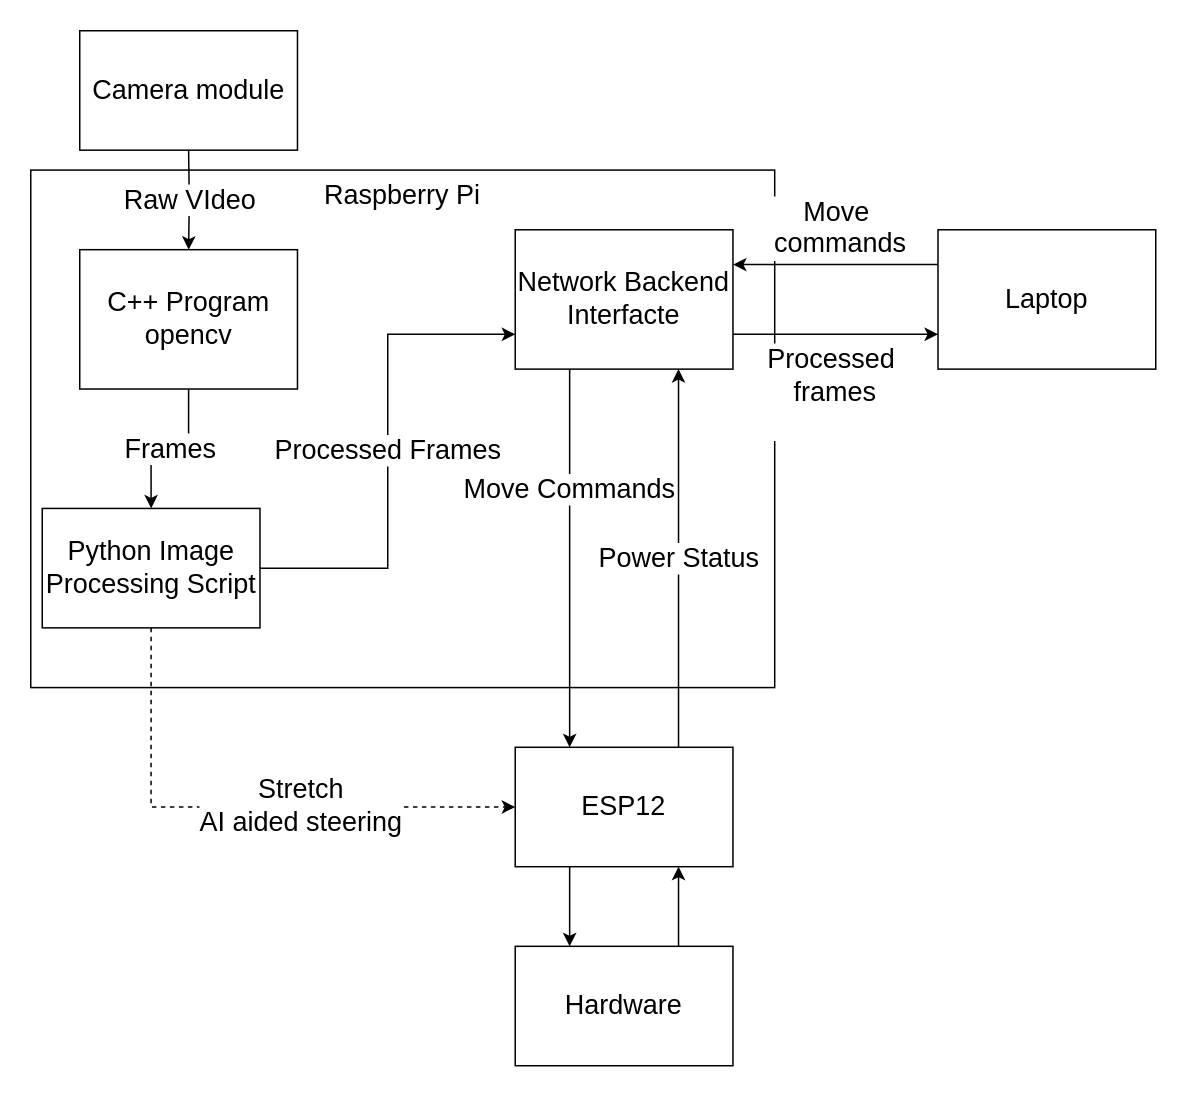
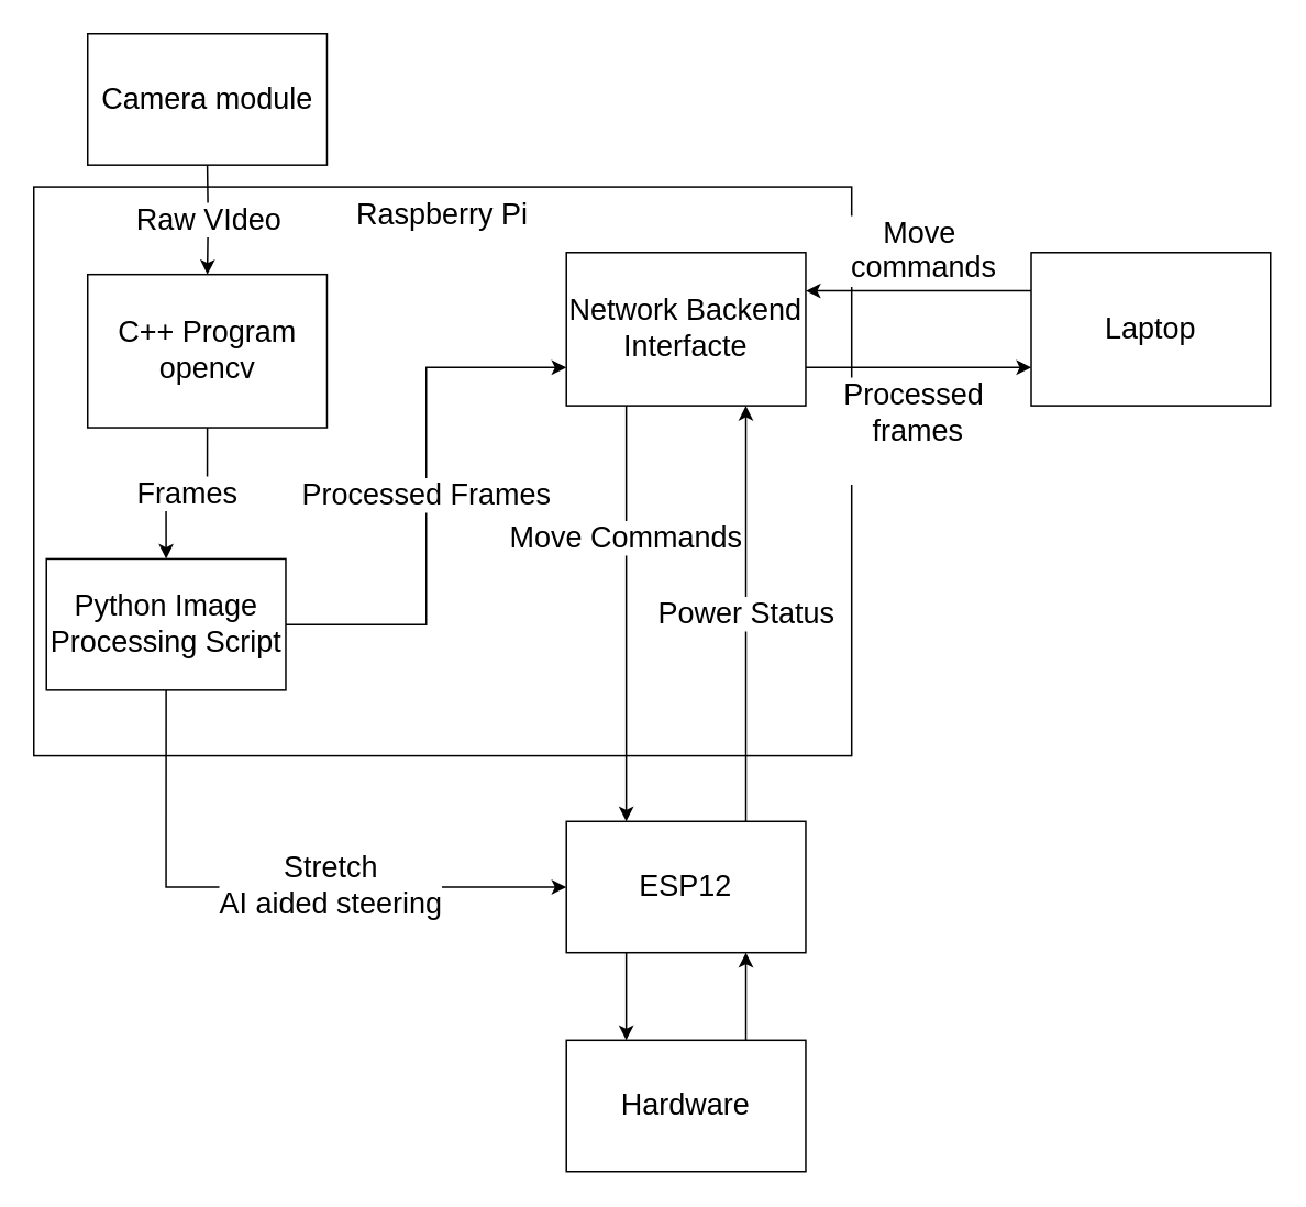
  <mxCell id="0" />
  <mxCell id="1" parent="0" />
  <mxCell id="2" value="Raspberry Pi" style="rounded=0;whiteSpace=wrap;html=1;align=center;labelPosition=center;verticalLabelPosition=middle;verticalAlign=top;fillColor=none;fontSize=18;" parent="1" vertex="1"><mxGeometry x="20" y="112.885" width="495.968" height="345" as="geometry" /></mxCell>
  <mxCell id="3" value="Raw VIdeo" style="edgeStyle=orthogonalEdgeStyle;rounded=0;orthogonalLoop=1;jettySize=auto;html=1;exitX=0.5;exitY=1;exitDx=0;exitDy=0;entryX=0.5;entryY=0;entryDx=0;entryDy=0;fontSize=18;verticalAlign=middle;" parent="1" target="11" edge="1"><mxGeometry relative="1" as="geometry"><mxPoint x="125.242" y="99.615" as="sourcePoint" /></mxGeometry></mxCell>
  <mxCell id="4" value="Camera module" style="whiteSpace=wrap;html=1;fontSize=18;verticalAlign=middle;" parent="1" vertex="1"><mxGeometry x="52.661" y="20" width="145.161" height="79.615" as="geometry" /></mxCell>
  <mxCell id="5" value="Power Status" style="edgeStyle=orthogonalEdgeStyle;rounded=0;orthogonalLoop=1;jettySize=auto;html=1;exitX=0.75;exitY=0;exitDx=0;exitDy=0;entryX=0.75;entryY=1;entryDx=0;entryDy=0;fontSize=18;verticalAlign=middle;" parent="1" source="7" target="14" edge="1"><mxGeometry relative="1" as="geometry" /></mxCell>
  <mxCell id="6" style="edgeStyle=orthogonalEdgeStyle;rounded=0;orthogonalLoop=1;jettySize=auto;html=1;exitX=0.25;exitY=1;exitDx=0;exitDy=0;entryX=0.25;entryY=0;entryDx=0;entryDy=0;fontSize=18;verticalAlign=middle;" parent="1" source="7" target="19" edge="1"><mxGeometry relative="1" as="geometry" /></mxCell>
  <mxCell id="7" value="ESP12" style="whiteSpace=wrap;html=1;fontSize=18;verticalAlign=middle;" parent="1" vertex="1"><mxGeometry x="342.984" y="497.692" width="145.161" height="79.615" as="geometry" /></mxCell>
  <mxCell id="8" value="Move&lt;div style=&quot;font-size: 18px;&quot;&gt;&amp;nbsp;commands&lt;/div&gt;" style="edgeStyle=orthogonalEdgeStyle;rounded=0;orthogonalLoop=1;jettySize=auto;html=1;exitX=0;exitY=0.25;exitDx=0;exitDy=0;entryX=1;entryY=0.25;entryDx=0;entryDy=0;fontSize=18;verticalAlign=bottom;" parent="1" source="9" target="14" edge="1"><mxGeometry relative="1" as="geometry" /></mxCell>
  <mxCell id="9" value="Laptop" style="whiteSpace=wrap;html=1;fontSize=18;verticalAlign=middle;" parent="1" vertex="1"><mxGeometry x="624.839" y="152.692" width="145.161" height="92.885" as="geometry" /></mxCell>
  <mxCell id="10" value="Frames" style="edgeStyle=orthogonalEdgeStyle;rounded=0;orthogonalLoop=1;jettySize=auto;html=1;exitX=0.5;exitY=1;exitDx=0;exitDy=0;entryX=0.5;entryY=0;entryDx=0;entryDy=0;fontSize=18;verticalAlign=middle;" parent="1" source="11" target="17" edge="1"><mxGeometry relative="1" as="geometry" /></mxCell>
  <mxCell id="11" value="C++ Program&lt;div style=&quot;font-size: 18px;&quot;&gt;opencv&lt;/div&gt;" style="whiteSpace=wrap;html=1;fontSize=18;verticalAlign=middle;" parent="1" vertex="1"><mxGeometry x="52.661" y="165.962" width="145.161" height="92.885" as="geometry" /></mxCell>
  <mxCell id="12" value="Move Commands" style="edgeStyle=orthogonalEdgeStyle;rounded=0;orthogonalLoop=1;jettySize=auto;html=1;exitX=0.25;exitY=1;exitDx=0;exitDy=0;entryX=0.25;entryY=0;entryDx=0;entryDy=0;fontSize=18;verticalAlign=middle;" parent="1" source="14" target="7" edge="1"><mxGeometry x="-0.368" relative="1" as="geometry"><mxPoint as="offset" /></mxGeometry></mxCell>
  <mxCell id="13" value="Processed&amp;nbsp;&lt;div style=&quot;font-size: 18px;&quot;&gt;frames&lt;div style=&quot;font-size: 18px;&quot;&gt;&lt;br style=&quot;font-size: 18px;&quot;&gt;&lt;/div&gt;&lt;/div&gt;" style="edgeStyle=orthogonalEdgeStyle;rounded=0;orthogonalLoop=1;jettySize=auto;html=1;exitX=1;exitY=0.75;exitDx=0;exitDy=0;entryX=0;entryY=0.75;entryDx=0;entryDy=0;fontSize=18;verticalAlign=top;" parent="1" source="14" target="9" edge="1"><mxGeometry relative="1" as="geometry" /></mxCell>
  <mxCell id="14" value="Network Backend Interfacte" style="whiteSpace=wrap;html=1;fontSize=18;verticalAlign=middle;" parent="1" vertex="1"><mxGeometry x="342.984" y="152.692" width="145.161" height="92.885" as="geometry" /></mxCell>
  <mxCell id="15" value="Processed Frames" style="edgeStyle=orthogonalEdgeStyle;rounded=0;orthogonalLoop=1;jettySize=auto;html=1;exitX=1;exitY=0.5;exitDx=0;exitDy=0;entryX=0;entryY=0.75;entryDx=0;entryDy=0;fontSize=18;verticalAlign=middle;" parent="1" source="17" target="14" edge="1"><mxGeometry relative="1" as="geometry" /></mxCell>
- <mxCell id="16" value="Stretch&lt;div style=&quot;font-size: 18px;&quot;&gt;AI aided steering&lt;/div&gt;" style="edgeStyle=orthogonalEdgeStyle;rounded=0;orthogonalLoop=1;jettySize=auto;html=1;exitX=0.5;exitY=1;exitDx=0;exitDy=0;entryX=0;entryY=0.5;entryDx=0;entryDy=0;dashed=1;fontSize=18;verticalAlign=middle;" parent="1" source="17" target="7" edge="1"><mxGeometry x="0.212" relative="1" as="geometry"><mxPoint as="offset" /></mxGeometry></mxCell>
+ <mxCell id="16" value="Stretch&lt;div style=&quot;font-size: 18px;&quot;&gt;AI aided steering&lt;/div&gt;" style="edgeStyle=orthogonalEdgeStyle;rounded=0;orthogonalLoop=1;jettySize=auto;html=1;exitX=0.5;exitY=1;exitDx=0;exitDy=0;entryX=0;entryY=0.5;entryDx=0;entryDy=0;dashed=0;fontSize=18;verticalAlign=middle;" parent="1" source="17" target="7" edge="1"><mxGeometry x="0.212" relative="1" as="geometry"><mxPoint as="offset" /></mxGeometry></mxCell>
  <mxCell id="17" value="Python Image&lt;div style=&quot;font-size: 18px;&quot;&gt;Processing Script&lt;/div&gt;" style="whiteSpace=wrap;html=1;fontSize=18;verticalAlign=middle;" parent="1" vertex="1"><mxGeometry x="27.661" y="338.462" width="145.161" height="79.615" as="geometry" /></mxCell>
  <mxCell id="18" style="edgeStyle=orthogonalEdgeStyle;rounded=0;orthogonalLoop=1;jettySize=auto;html=1;exitX=0.75;exitY=0;exitDx=0;exitDy=0;entryX=0.75;entryY=1;entryDx=0;entryDy=0;fontSize=18;verticalAlign=middle;" parent="1" source="19" target="7" edge="1"><mxGeometry relative="1" as="geometry" /></mxCell>
  <mxCell id="19" value="Hardware" style="whiteSpace=wrap;html=1;fontSize=18;verticalAlign=middle;" parent="1" vertex="1"><mxGeometry x="342.984" y="630.385" width="145.161" height="79.615" as="geometry" /></mxCell>
